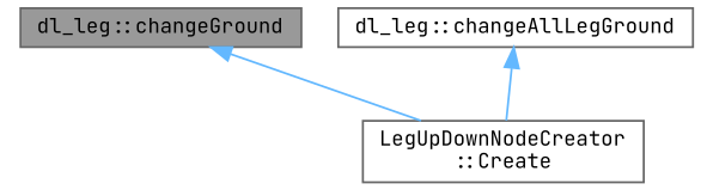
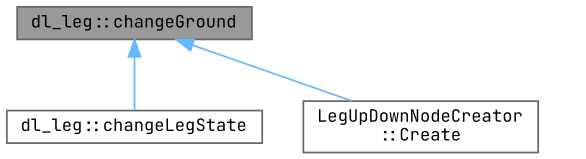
  digraph {
    fontname="JetBrains Mono"
    rankdir=TB
    node [color=grey40 fillcolor=white fontname="JetBrains Mono" fontsize=10 shape=box style=filled]
    edge [color=steelblue1 dir=back fontname="JetBrains Mono" fontsize=10 labelfontname=Helvetica labelfontsize=10 style=solid]
    n1 [color=gray40 fillcolor=grey60 fontcolor=black height=0.2 label="dl_leg::changeGround" width=0.4]
+   n2 [height=0.2 label="dl_leg::changeLegState" width=0.4]
    n3 [height=0.2 label="LegUpDownNodeCreator\l::Create" width=0.4]
-   n4 [height=0.2 label="dl_leg::changeAllLegGround" width=0.4]
+   n1 -> n2
    n1 -> n3
-   n4 -> n3
  }
